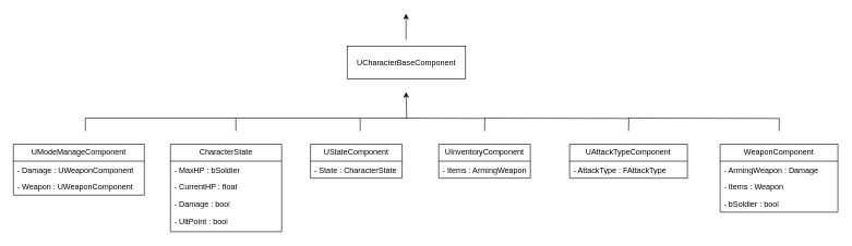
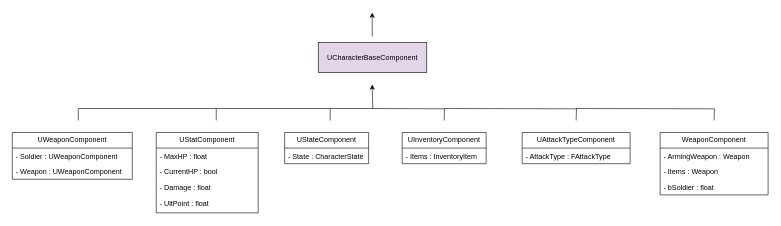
  <mxCell id="0" />
  <mxCell id="1" parent="0" />
- <mxCell id="2" value="UCharacterBaseComponent" style="html=1;whiteSpace=wrap;" vertex="1" parent="1"><mxGeometry x="530" y="70" width="181" height="50" as="geometry" /></mxCell>
+ <mxCell id="2" value="UCharacterBaseComponent" style="html=1;whiteSpace=wrap;fillColor=#e1d5e7;" vertex="1" parent="1"><mxGeometry x="530" y="70" width="181" height="50" as="geometry" /></mxCell>
  <mxCell id="3" value="" style="endArrow=classic;html=1;rounded=0;" edge="1" parent="1"><mxGeometry width="50" height="50" relative="1" as="geometry"><mxPoint x="620" y="60" as="sourcePoint" /><mxPoint x="620" y="20" as="targetPoint" /></mxGeometry></mxCell>
- <mxCell id="4" value="UModeManageComponent" style="swimlane;fontStyle=0;childLayout=stackLayout;horizontal=1;startSize=26;fillColor=none;horizontalStack=0;resizeParent=1;resizeParentMax=0;resizeLast=0;collapsible=1;marginBottom=0;whiteSpace=wrap;html=1;" vertex="1" parent="1"><mxGeometry x="20" y="220" width="200" height="78" as="geometry" /></mxCell>
- <mxCell id="5" value="- Damage : UWeaponComponent" style="text;strokeColor=none;fillColor=none;align=left;verticalAlign=top;spacingLeft=4;spacingRight=4;overflow=hidden;rotatable=0;points=[[0,0.5],[1,0.5]];portConstraint=eastwest;whiteSpace=wrap;html=1;" vertex="1" parent="4"><mxGeometry y="26" width="200" height="26" as="geometry" /></mxCell>
+ <mxCell id="4" value="UWeaponComponent" style="swimlane;fontStyle=0;childLayout=stackLayout;horizontal=1;startSize=26;fillColor=none;horizontalStack=0;resizeParent=1;resizeParentMax=0;resizeLast=0;collapsible=1;marginBottom=0;whiteSpace=wrap;html=1;" vertex="1" parent="1"><mxGeometry x="20" y="220" width="200" height="78" as="geometry" /></mxCell>
+ <mxCell id="5" value="- Soldier : UWeaponComponent" style="text;strokeColor=none;fillColor=none;align=left;verticalAlign=top;spacingLeft=4;spacingRight=4;overflow=hidden;rotatable=0;points=[[0,0.5],[1,0.5]];portConstraint=eastwest;whiteSpace=wrap;html=1;" vertex="1" parent="4"><mxGeometry y="26" width="200" height="26" as="geometry" /></mxCell>
  <mxCell id="6" value="- Weapon : UWeaponComponent" style="text;strokeColor=none;fillColor=none;align=left;verticalAlign=top;spacingLeft=4;spacingRight=4;overflow=hidden;rotatable=0;points=[[0,0.5],[1,0.5]];portConstraint=eastwest;whiteSpace=wrap;html=1;" vertex="1" parent="4"><mxGeometry y="52" width="200" height="26" as="geometry" /></mxCell>
- <mxCell id="7" value="CharacterState" style="swimlane;fontStyle=0;childLayout=stackLayout;horizontal=1;startSize=26;fillColor=none;horizontalStack=0;resizeParent=1;resizeParentMax=0;resizeLast=0;collapsible=1;marginBottom=0;whiteSpace=wrap;html=1;" vertex="1" parent="1"><mxGeometry x="260" y="220" width="170" height="134" as="geometry" /></mxCell>
- <mxCell id="8" value="- MaxHP : bSoldier" style="text;strokeColor=none;fillColor=none;align=left;verticalAlign=top;spacingLeft=4;spacingRight=4;overflow=hidden;rotatable=0;points=[[0,0.5],[1,0.5]];portConstraint=eastwest;whiteSpace=wrap;html=1;" vertex="1" parent="7"><mxGeometry y="26" width="170" height="26" as="geometry" /></mxCell>
- <mxCell id="9" value="- CurrentHP : float" style="text;strokeColor=none;fillColor=none;align=left;verticalAlign=top;spacingLeft=4;spacingRight=4;overflow=hidden;rotatable=0;points=[[0,0.5],[1,0.5]];portConstraint=eastwest;whiteSpace=wrap;html=1;" vertex="1" parent="7"><mxGeometry y="52" width="170" height="26" as="geometry" /></mxCell>
- <mxCell id="10" value="- Damage : bool" style="text;strokeColor=none;fillColor=none;align=left;verticalAlign=top;spacingLeft=4;spacingRight=4;overflow=hidden;rotatable=0;points=[[0,0.5],[1,0.5]];portConstraint=eastwest;whiteSpace=wrap;html=1;" vertex="1" parent="7"><mxGeometry y="78" width="170" height="26" as="geometry" /></mxCell>
- <mxCell id="11" value="- UltPoint : bool" style="text;strokeColor=none;fillColor=none;align=left;verticalAlign=middle;spacingLeft=4;spacingRight=4;overflow=hidden;points=[[0,0.5],[1,0.5]];portConstraint=eastwest;rotatable=0;whiteSpace=wrap;html=1;" vertex="1" parent="7"><mxGeometry y="104" width="170" height="30" as="geometry" /></mxCell>
+ <mxCell id="7" value="UStatComponent" style="swimlane;fontStyle=0;childLayout=stackLayout;horizontal=1;startSize=26;fillColor=none;horizontalStack=0;resizeParent=1;resizeParentMax=0;resizeLast=0;collapsible=1;marginBottom=0;whiteSpace=wrap;html=1;" vertex="1" parent="1"><mxGeometry x="260" y="220" width="170" height="134" as="geometry" /></mxCell>
+ <mxCell id="8" value="- MaxHP : float" style="text;strokeColor=none;fillColor=none;align=left;verticalAlign=top;spacingLeft=4;spacingRight=4;overflow=hidden;rotatable=0;points=[[0,0.5],[1,0.5]];portConstraint=eastwest;whiteSpace=wrap;html=1;" vertex="1" parent="7"><mxGeometry y="26" width="170" height="26" as="geometry" /></mxCell>
+ <mxCell id="9" value="- CurrentHP : bool" style="text;strokeColor=none;fillColor=none;align=left;verticalAlign=top;spacingLeft=4;spacingRight=4;overflow=hidden;rotatable=0;points=[[0,0.5],[1,0.5]];portConstraint=eastwest;whiteSpace=wrap;html=1;" vertex="1" parent="7"><mxGeometry y="52" width="170" height="26" as="geometry" /></mxCell>
+ <mxCell id="10" value="- Damage : float" style="text;strokeColor=none;fillColor=none;align=left;verticalAlign=top;spacingLeft=4;spacingRight=4;overflow=hidden;rotatable=0;points=[[0,0.5],[1,0.5]];portConstraint=eastwest;whiteSpace=wrap;html=1;" vertex="1" parent="7"><mxGeometry y="78" width="170" height="26" as="geometry" /></mxCell>
+ <mxCell id="11" value="- UltPoint : float" style="text;strokeColor=none;fillColor=none;align=left;verticalAlign=middle;spacingLeft=4;spacingRight=4;overflow=hidden;points=[[0,0.5],[1,0.5]];portConstraint=eastwest;rotatable=0;whiteSpace=wrap;html=1;" vertex="1" parent="7"><mxGeometry y="104" width="170" height="30" as="geometry" /></mxCell>
  <mxCell id="12" value="UStateComponent" style="swimlane;fontStyle=0;childLayout=stackLayout;horizontal=1;startSize=26;fillColor=none;horizontalStack=0;resizeParent=1;resizeParentMax=0;resizeLast=0;collapsible=1;marginBottom=0;whiteSpace=wrap;html=1;" vertex="1" parent="1"><mxGeometry x="474" y="220" width="140" height="52" as="geometry" /></mxCell>
  <mxCell id="13" value="- State : CharacterState" style="text;strokeColor=none;fillColor=none;align=left;verticalAlign=top;spacingLeft=4;spacingRight=4;overflow=hidden;rotatable=0;points=[[0,0.5],[1,0.5]];portConstraint=eastwest;whiteSpace=wrap;html=1;" vertex="1" parent="12"><mxGeometry y="26" width="140" height="26" as="geometry" /></mxCell>
  <mxCell id="14" value="UInventoryComponent" style="swimlane;fontStyle=0;childLayout=stackLayout;horizontal=1;startSize=26;fillColor=none;horizontalStack=0;resizeParent=1;resizeParentMax=0;resizeLast=0;collapsible=1;marginBottom=0;whiteSpace=wrap;html=1;" vertex="1" parent="1"><mxGeometry x="670" y="220" width="140" height="52" as="geometry" /></mxCell>
- <mxCell id="15" value="- Items : ArmingWeapon" style="text;strokeColor=none;fillColor=none;align=left;verticalAlign=top;spacingLeft=4;spacingRight=4;overflow=hidden;rotatable=0;points=[[0,0.5],[1,0.5]];portConstraint=eastwest;whiteSpace=wrap;html=1;" vertex="1" parent="14"><mxGeometry y="26" width="140" height="26" as="geometry" /></mxCell>
+ <mxCell id="15" value="- Items : InventoryItem" style="text;strokeColor=none;fillColor=none;align=left;verticalAlign=top;spacingLeft=4;spacingRight=4;overflow=hidden;rotatable=0;points=[[0,0.5],[1,0.5]];portConstraint=eastwest;whiteSpace=wrap;html=1;" vertex="1" parent="14"><mxGeometry y="26" width="140" height="26" as="geometry" /></mxCell>
  <mxCell id="16" value="UAttackTypeComponent" style="swimlane;fontStyle=0;childLayout=stackLayout;horizontal=1;startSize=26;fillColor=none;horizontalStack=0;resizeParent=1;resizeParentMax=0;resizeLast=0;collapsible=1;marginBottom=0;whiteSpace=wrap;html=1;" vertex="1" parent="1"><mxGeometry x="870" y="220" width="180" height="52" as="geometry" /></mxCell>
  <mxCell id="17" value="- AttackType : FAttackType" style="text;strokeColor=none;fillColor=none;align=left;verticalAlign=top;spacingLeft=4;spacingRight=4;overflow=hidden;rotatable=0;points=[[0,0.5],[1,0.5]];portConstraint=eastwest;whiteSpace=wrap;html=1;" vertex="1" parent="16"><mxGeometry y="26" width="180" height="26" as="geometry" /></mxCell>
  <mxCell id="18" value="WeaponComponent" style="swimlane;fontStyle=0;childLayout=stackLayout;horizontal=1;startSize=26;fillColor=none;horizontalStack=0;resizeParent=1;resizeParentMax=0;resizeLast=0;collapsible=1;marginBottom=0;whiteSpace=wrap;html=1;" vertex="1" parent="1"><mxGeometry x="1100" y="220" width="180" height="104" as="geometry" /></mxCell>
- <mxCell id="19" value="- ArmingWeapon : Damage" style="text;strokeColor=none;fillColor=none;align=left;verticalAlign=top;spacingLeft=4;spacingRight=4;overflow=hidden;rotatable=0;points=[[0,0.5],[1,0.5]];portConstraint=eastwest;whiteSpace=wrap;html=1;" vertex="1" parent="18"><mxGeometry y="26" width="180" height="26" as="geometry" /></mxCell>
+ <mxCell id="19" value="- ArmingWeapon : Weapon" style="text;strokeColor=none;fillColor=none;align=left;verticalAlign=top;spacingLeft=4;spacingRight=4;overflow=hidden;rotatable=0;points=[[0,0.5],[1,0.5]];portConstraint=eastwest;whiteSpace=wrap;html=1;" vertex="1" parent="18"><mxGeometry y="26" width="180" height="26" as="geometry" /></mxCell>
  <mxCell id="20" value="- Items : Weapon" style="text;strokeColor=none;fillColor=none;align=left;verticalAlign=top;spacingLeft=4;spacingRight=4;overflow=hidden;rotatable=0;points=[[0,0.5],[1,0.5]];portConstraint=eastwest;whiteSpace=wrap;html=1;" vertex="1" parent="18"><mxGeometry y="52" width="180" height="26" as="geometry" /></mxCell>
- <mxCell id="21" value="- bSoldier : bool" style="text;strokeColor=none;fillColor=none;align=left;verticalAlign=top;spacingLeft=4;spacingRight=4;overflow=hidden;rotatable=0;points=[[0,0.5],[1,0.5]];portConstraint=eastwest;whiteSpace=wrap;html=1;" vertex="1" parent="18"><mxGeometry y="78" width="180" height="26" as="geometry" /></mxCell>
+ <mxCell id="21" value="- bSoldier : float" style="text;strokeColor=none;fillColor=none;align=left;verticalAlign=top;spacingLeft=4;spacingRight=4;overflow=hidden;rotatable=0;points=[[0,0.5],[1,0.5]];portConstraint=eastwest;whiteSpace=wrap;html=1;" vertex="1" parent="18"><mxGeometry y="78" width="180" height="26" as="geometry" /></mxCell>
  <mxCell id="22" value="" style="endArrow=classic;html=1;rounded=0;edgeStyle=orthogonalEdgeStyle;" edge="1" parent="1"><mxGeometry width="50" height="50" relative="1" as="geometry"><mxPoint x="550" y="200" as="sourcePoint" /><mxPoint x="620" y="140" as="targetPoint" /><Array as="points"><mxPoint x="550" y="180" /><mxPoint x="621" y="180" /></Array></mxGeometry></mxCell>
  <mxCell id="23" value="" style="endArrow=none;html=1;rounded=0;edgeStyle=orthogonalEdgeStyle;" edge="1" parent="1"><mxGeometry width="50" height="50" relative="1" as="geometry"><mxPoint x="620" y="180" as="sourcePoint" /><mxPoint x="740" y="200" as="targetPoint" /></mxGeometry></mxCell>
  <mxCell id="24" value="" style="endArrow=none;html=1;rounded=0;edgeStyle=orthogonalEdgeStyle;" edge="1" parent="1"><mxGeometry width="50" height="50" relative="1" as="geometry"><mxPoint x="740" y="180" as="sourcePoint" /><mxPoint x="960" y="200" as="targetPoint" /></mxGeometry></mxCell>
  <mxCell id="25" value="" style="endArrow=none;html=1;rounded=0;edgeStyle=orthogonalEdgeStyle;" edge="1" parent="1"><mxGeometry width="50" height="50" relative="1" as="geometry"><mxPoint x="960" y="180" as="sourcePoint" /><mxPoint x="1190" y="200" as="targetPoint" /></mxGeometry></mxCell>
  <mxCell id="26" value="" style="endArrow=none;html=1;rounded=0;edgeStyle=orthogonalEdgeStyle;" edge="1" parent="1"><mxGeometry width="50" height="50" relative="1" as="geometry"><mxPoint x="360" y="200" as="sourcePoint" /><mxPoint x="550" y="180" as="targetPoint" /><Array as="points"><mxPoint x="360" y="180" /></Array></mxGeometry></mxCell>
  <mxCell id="27" value="" style="endArrow=none;html=1;rounded=0;edgeStyle=orthogonalEdgeStyle;" edge="1" parent="1"><mxGeometry width="50" height="50" relative="1" as="geometry"><mxPoint x="130" y="200" as="sourcePoint" /><mxPoint x="360" y="180" as="targetPoint" /><Array as="points"><mxPoint x="130" y="180" /></Array></mxGeometry></mxCell>
